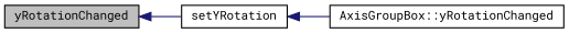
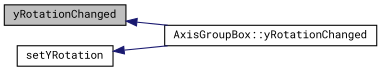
  digraph {
    fontname="Roboto Mono"
    rankdir=LR
    node [color=black fillcolor=white fontname="Roboto Mono" fontsize=10 shape=record style=filled]
    edge [color=midnightblue dir=back fontname="Roboto Mono" fontsize=10 labelfontname=Helvetica labelfontsize=10 style=solid]
    n1 [fillcolor=grey75 fontcolor=black height=0.2 label=yRotationChanged width=0.4]
    n2 [height=0.2 label=setYRotation width=0.4]
    n3 [height=0.2 label="AxisGroupBox::yRotationChanged" width=0.4]
-   n1 -> n2
+   n1 -> n3
    n2 -> n3
  }
